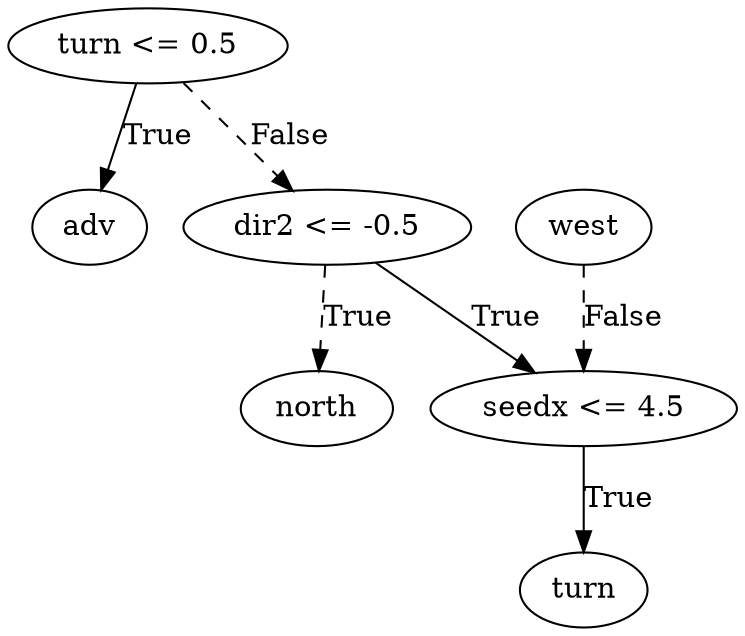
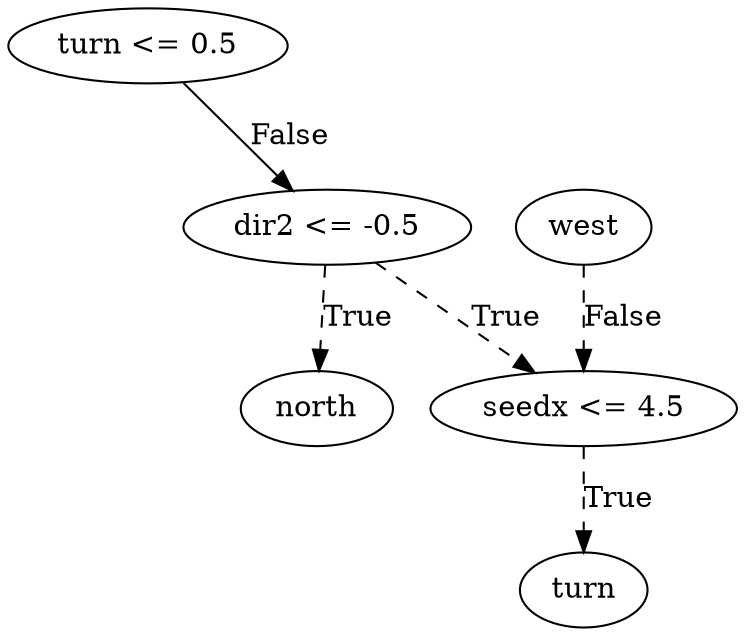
  digraph {
    n1 [label="turn <= 0.5"]
-   n2 [label=adv]
    n3 [label="dir2 <= -0.5"]
    n4 [label="seedx <= 4.5"]
    n5 [label=north]
    n6 [label=turn]
    n7 [label=west]
-   n1 -> n2 [label=True]
-   n1 -> n3 [label=False style=dashed]
-   n3 -> n4 [label=True]
+   n1 -> n3 [label=False style=solid]
+   n3 -> n4 [label=True style=dashed]
    n3 -> n5 [label=True style=dashed]
-   n4 -> n6 [label=True]
+   n4 -> n6 [label=True style=dashed]
    n7 -> n4 [label=False style=dashed]
  }
